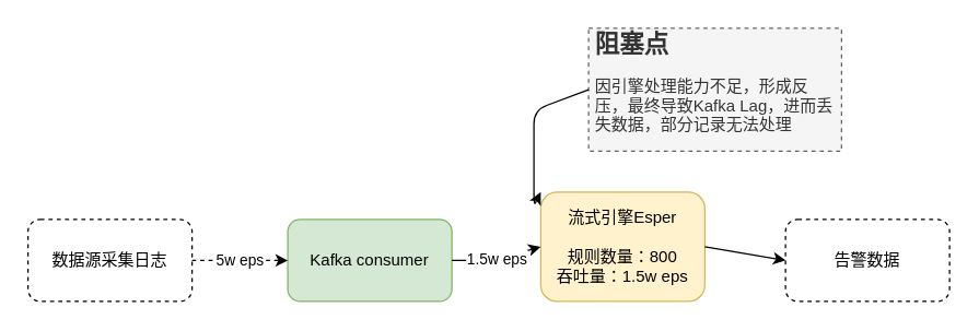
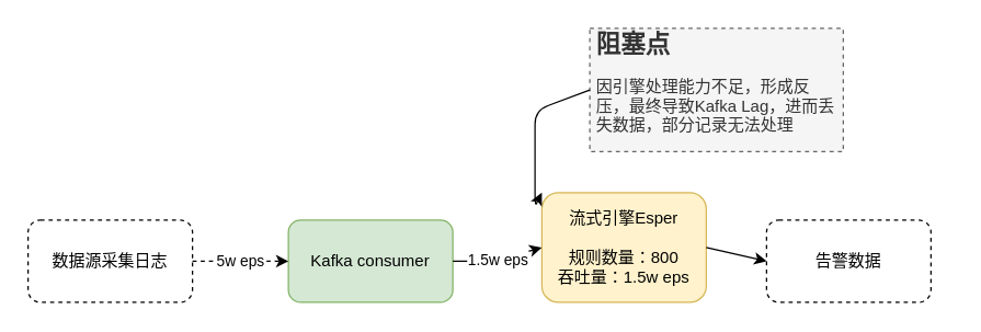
  <mxCell id="0" />
  <mxCell id="1" parent="0" />
  <mxCell id="2" value="Kafka consumer" style="rounded=1;whiteSpace=wrap;html=1;fillColor=#d5e8d4;strokeColor=#82b366;" vertex="1" parent="1"><mxGeometry x="210" y="160" width="120" height="60" as="geometry" /></mxCell>
  <mxCell id="3" value="流式引擎Esper&lt;br&gt;&lt;br&gt;规则数量：800&lt;br&gt;吞吐量：1.5w eps" style="rounded=1;whiteSpace=wrap;html=1;fillColor=#fff2cc;strokeColor=#d6b656;" vertex="1" parent="1"><mxGeometry x="395" y="140" width="120" height="80" as="geometry" /></mxCell>
  <mxCell id="4" value="1.5w eps" style="endArrow=classic;html=1;exitX=1;exitY=0.5;exitDx=0;exitDy=0;entryX=0;entryY=0.5;entryDx=0;entryDy=0;" edge="1" parent="1" source="2" target="3"><mxGeometry relative="1" as="geometry"><mxPoint x="290" y="220" as="sourcePoint" /><mxPoint x="450" y="220" as="targetPoint" /><Array as="points"><mxPoint x="360" y="190" /></Array></mxGeometry></mxCell>
  <mxCell id="5" value="数据源采集日志" style="rounded=1;whiteSpace=wrap;html=1;dashed=1;" vertex="1" parent="1"><mxGeometry x="20" y="160" width="120" height="60" as="geometry" /></mxCell>
- <mxCell id="6" value="告警数据" style="rounded=1;whiteSpace=wrap;html=1;dashed=1;" vertex="1" parent="1"><mxGeometry x="574" y="160" width="120" height="60" as="geometry" /></mxCell>
+ <mxCell id="6" value="告警数据" style="rounded=1;whiteSpace=wrap;html=1;dashed=1;" vertex="1" parent="1"><mxGeometry x="559" y="160" width="120" height="60" as="geometry" /></mxCell>
  <mxCell id="7" value="" style="endArrow=classic;html=1;exitX=1;exitY=0.5;exitDx=0;exitDy=0;entryX=0;entryY=0.5;entryDx=0;entryDy=0;" edge="1" parent="1" source="3" target="6"><mxGeometry width="50" height="50" relative="1" as="geometry"><mxPoint x="350" y="230" as="sourcePoint" /><mxPoint x="400" y="180" as="targetPoint" /></mxGeometry></mxCell>
  <mxCell id="8" value="&lt;h1 style=&quot;font-size: 18px&quot;&gt;&lt;font style=&quot;font-size: 18px&quot;&gt;阻塞点&lt;/font&gt;&lt;/h1&gt;&lt;p&gt;&lt;font style=&quot;font-size: 12px&quot;&gt;因引擎处理能力不足，形成反压，最终导致Kafka Lag，进而丢失数据，部分记录无法处理&lt;/font&gt;&lt;/p&gt;" style="text;html=1;strokeColor=#666666;fillColor=#f5f5f5;spacing=5;spacingTop=-20;whiteSpace=wrap;overflow=hidden;rounded=0;dashed=1;fontColor=#333333;" vertex="1" parent="1"><mxGeometry x="430" y="20" width="185" height="90" as="geometry" /></mxCell>
  <mxCell id="9" value="" style="endArrow=classic;html=1;exitX=0;exitY=0.5;exitDx=0;exitDy=0;entryX=0;entryY=0;entryDx=0;entryDy=0;" edge="1" parent="1" source="8" target="3"><mxGeometry width="50" height="50" relative="1" as="geometry"><mxPoint x="535" y="200" as="sourcePoint" /><mxPoint x="390" y="190" as="targetPoint" /><Array as="points"><mxPoint x="390" y="80" /><mxPoint x="390" y="150" /></Array></mxGeometry></mxCell>
  <mxCell id="10" value="5w eps" style="endArrow=classic;html=1;exitX=1;exitY=0.5;exitDx=0;exitDy=0;entryX=0;entryY=0.5;entryDx=0;entryDy=0;dashed=1;" edge="1" parent="1" source="5" target="2"><mxGeometry relative="1" as="geometry"><mxPoint x="350" y="210" as="sourcePoint" /><mxPoint x="425" y="210" as="targetPoint" /><Array as="points" /></mxGeometry></mxCell>
